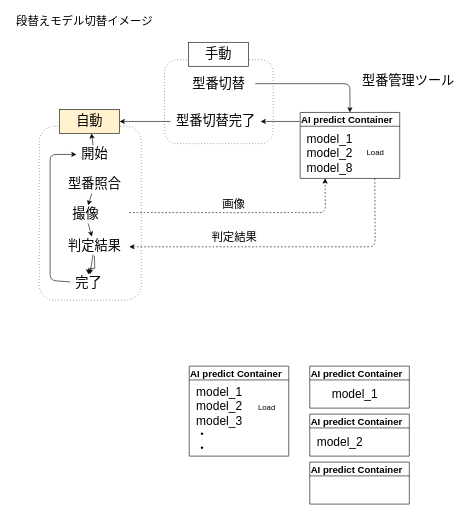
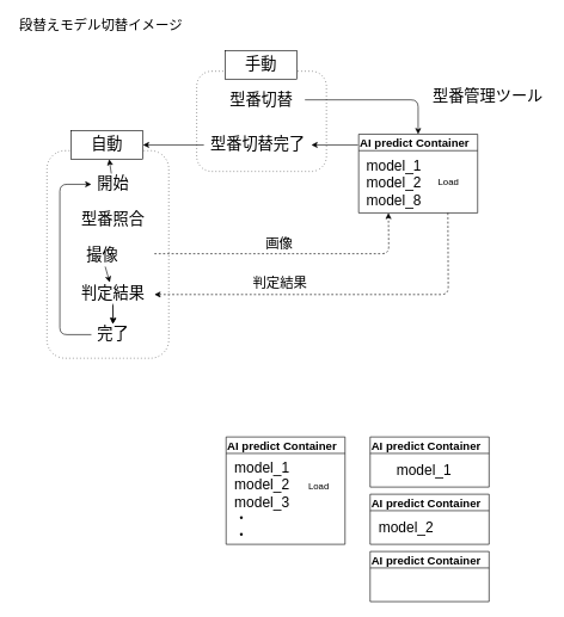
  <mxCell id="0" />
  <mxCell id="1" parent="0" />
  <mxCell id="2" value="" style="rounded=1;whiteSpace=wrap;html=1;fontSize=20;align=left;dashed=1;dashPattern=1 4;" parent="1" vertex="1"><mxGeometry x="65" y="210" width="170" height="290" as="geometry" /></mxCell>
  <mxCell id="3" value="" style="rounded=1;whiteSpace=wrap;html=1;fontSize=20;align=left;dashed=1;dashPattern=1 4;" parent="1" vertex="1"><mxGeometry x="274" y="99" width="181" height="140" as="geometry" /></mxCell>
  <mxCell id="4" value="手動" style="rounded=0;whiteSpace=wrap;html=1;fontSize=22;" parent="1" vertex="1"><mxGeometry x="314" y="70" width="100" height="40" as="geometry" /></mxCell>
- <mxCell id="5" value="自動" style="rounded=0;whiteSpace=wrap;html=1;fontSize=22;fillColor=#fff2cc;" parent="1" vertex="1"><mxGeometry x="99" y="182" width="100" height="40" as="geometry" /></mxCell>
+ <mxCell id="5" value="自動" style="rounded=0;whiteSpace=wrap;html=1;fontSize=22;" parent="1" vertex="1"><mxGeometry x="99" y="182" width="100" height="40" as="geometry" /></mxCell>
  <mxCell id="6" value="型番切替" style="text;html=1;align=center;verticalAlign=middle;resizable=0;points=[];autosize=1;strokeColor=none;fontSize=22;" parent="1" vertex="1"><mxGeometry x="314" y="124" width="100" height="30" as="geometry" /></mxCell>
  <mxCell id="7" value="開始" style="text;html=1;align=center;verticalAlign=middle;resizable=0;points=[];autosize=1;strokeColor=none;fontSize=22;" parent="1" vertex="1"><mxGeometry x="127" y="242" width="60" height="30" as="geometry" /></mxCell>
  <mxCell id="8" value="型番照合" style="text;html=1;align=center;verticalAlign=middle;resizable=0;points=[];autosize=1;strokeColor=none;fontSize=22;" parent="1" vertex="1"><mxGeometry x="107" y="292" width="100" height="30" as="geometry" /></mxCell>
  <mxCell id="9" value="撮像" style="text;html=1;align=center;verticalAlign=middle;resizable=0;points=[];autosize=1;strokeColor=none;fontSize=22;" parent="1" vertex="1"><mxGeometry x="112" y="342" width="60" height="30" as="geometry" /></mxCell>
- <mxCell id="10" value="完了" style="text;html=1;align=center;verticalAlign=middle;resizable=0;points=[];autosize=1;strokeColor=none;fontSize=22;" parent="1" vertex="1"><mxGeometry x="117" y="457" width="60" height="30" as="geometry" /></mxCell>
+ <mxCell id="10" value="完了" style="text;html=1;align=center;verticalAlign=middle;resizable=0;points=[];autosize=1;strokeColor=none;fontSize=22;" parent="1" vertex="1"><mxGeometry x="127" y="452" width="60" height="30" as="geometry" /></mxCell>
  <mxCell id="11" value="" style="endArrow=classic;html=1;fontSize=22;" parent="1" source="7" target="5" edge="1"><mxGeometry width="50" height="50" relative="1" as="geometry"><mxPoint x="267" y="332" as="sourcePoint" /><mxPoint x="317" y="282" as="targetPoint" /></mxGeometry></mxCell>
- <mxCell id="12" value="" style="endArrow=classic;html=1;fontSize=22;" parent="1" source="8" target="9" edge="1"><mxGeometry width="50" height="50" relative="1" as="geometry"><mxPoint x="167" y="282" as="sourcePoint" /><mxPoint x="167" y="302" as="targetPoint" /></mxGeometry></mxCell>
  <mxCell id="13" value="" style="endArrow=classic;html=1;fontSize=22;" parent="1" source="9" target="17" edge="1"><mxGeometry width="50" height="50" relative="1" as="geometry"><mxPoint x="177" y="292" as="sourcePoint" /><mxPoint x="177" y="312" as="targetPoint" /></mxGeometry></mxCell>
  <mxCell id="14" value="型番切替完了" style="text;html=1;align=center;verticalAlign=middle;resizable=0;points=[];autosize=1;strokeColor=none;fontSize=22;" parent="1" vertex="1"><mxGeometry x="284" y="187" width="150" height="30" as="geometry" /></mxCell>
  <mxCell id="15" value="" style="endArrow=classic;html=1;fontSize=22;entryX=0.5;entryY=0;entryDx=0;entryDy=0;" parent="1" target="19" edge="1"><mxGeometry width="50" height="50" relative="1" as="geometry"><mxPoint x="425" y="139" as="sourcePoint" /><mxPoint x="498" y="139" as="targetPoint" /><Array as="points"><mxPoint x="583" y="139" /></Array></mxGeometry></mxCell>
  <mxCell id="16" value="" style="edgeStyle=orthogonalEdgeStyle;rounded=0;orthogonalLoop=1;jettySize=auto;html=1;fontSize=16;" parent="1" target="10" edge="1"><mxGeometry relative="1" as="geometry"><mxPoint x="157" y="426" as="sourcePoint" /></mxGeometry></mxCell>
  <mxCell id="17" value="判定結果" style="text;html=1;align=center;verticalAlign=middle;resizable=0;points=[];autosize=1;strokeColor=none;fontSize=22;" parent="1" vertex="1"><mxGeometry x="107" y="394" width="100" height="30" as="geometry" /></mxCell>
  <mxCell id="18" value="" style="endArrow=classic;html=1;fontSize=22;" parent="1" source="17" target="10" edge="1"><mxGeometry width="50" height="50" relative="1" as="geometry"><mxPoint x="167" y="382" as="sourcePoint" /><mxPoint x="167" y="407" as="targetPoint" /></mxGeometry></mxCell>
  <mxCell id="19" value="AI predict Container" style="swimlane;fontSize=16;align=left;" parent="1" vertex="1"><mxGeometry x="500" y="187" width="166" height="110" as="geometry"><mxRectangle x="451" y="273" width="190" height="23" as="alternateBounds" /></mxGeometry></mxCell>
  <mxCell id="20" value="model_1&lt;br style=&quot;font-size: 20px;&quot;&gt;model_2&lt;br style=&quot;font-size: 20px;&quot;&gt;model_8" style="text;html=1;align=left;verticalAlign=middle;resizable=0;points=[];autosize=1;strokeColor=none;fontSize=20;" parent="19" vertex="1"><mxGeometry x="9" y="27" width="90" height="80" as="geometry" /></mxCell>
  <mxCell id="21" value="Load" style="text;html=1;align=center;verticalAlign=middle;resizable=0;points=[];autosize=1;strokeColor=none;fontSize=13;" parent="19" vertex="1"><mxGeometry x="105" y="57" width="40" height="20" as="geometry" /></mxCell>
  <mxCell id="22" value="" style="endArrow=classic;html=1;fontSize=22;" parent="1" target="14" edge="1"><mxGeometry width="50" height="50" relative="1" as="geometry"><mxPoint x="499" y="202" as="sourcePoint" /><mxPoint x="508" y="149" as="targetPoint" /></mxGeometry></mxCell>
  <mxCell id="23" value="" style="endArrow=classic;html=1;fontSize=22;" parent="1" source="14" target="5" edge="1"><mxGeometry width="50" height="50" relative="1" as="geometry"><mxPoint x="509" y="212" as="sourcePoint" /><mxPoint x="444" y="212" as="targetPoint" /></mxGeometry></mxCell>
  <mxCell id="24" value="" style="endArrow=classic;html=1;fontSize=22;dashed=1;exitX=0.75;exitY=1;exitDx=0;exitDy=0;" parent="1" source="19" edge="1"><mxGeometry width="50" height="50" relative="1" as="geometry"><mxPoint x="384" y="344" as="sourcePoint" /><mxPoint x="215" y="411" as="targetPoint" /><Array as="points"><mxPoint x="625" y="411" /></Array></mxGeometry></mxCell>
  <mxCell id="25" value="画像" style="text;html=1;align=center;verticalAlign=middle;resizable=0;points=[];autosize=1;strokeColor=none;fontSize=19;" parent="1" vertex="1"><mxGeometry x="364" y="326" width="50" height="30" as="geometry" /></mxCell>
  <mxCell id="26" value="" style="endArrow=classic;html=1;fontSize=22;dashed=1;entryX=0.25;entryY=1;entryDx=0;entryDy=0;" parent="1" target="19" edge="1"><mxGeometry width="50" height="50" relative="1" as="geometry"><mxPoint x="215" y="354" as="sourcePoint" /><mxPoint x="499" y="274" as="targetPoint" /><Array as="points"><mxPoint x="349" y="354" /><mxPoint x="542" y="354" /></Array></mxGeometry></mxCell>
  <mxCell id="27" value="判定結果" style="text;html=1;align=center;verticalAlign=middle;resizable=0;points=[];autosize=1;strokeColor=none;fontSize=19;" parent="1" vertex="1"><mxGeometry x="345" y="380" width="90" height="30" as="geometry" /></mxCell>
  <mxCell id="28" value="段替えモデル切替イメージ" style="text;html=1;align=center;verticalAlign=middle;resizable=0;points=[];autosize=1;strokeColor=none;fontSize=19;" parent="1" vertex="1"><mxGeometry x="20" y="20" width="240" height="30" as="geometry" /></mxCell>
  <mxCell id="29" value="型番管理ツール" style="text;html=1;align=center;verticalAlign=middle;resizable=0;points=[];autosize=1;strokeColor=none;fontSize=22;" parent="1" vertex="1"><mxGeometry x="595" y="120" width="170" height="30" as="geometry" /></mxCell>
  <mxCell id="30" value="" style="endArrow=classic;html=1;" parent="1" source="10" target="7" edge="1"><mxGeometry width="50" height="50" relative="1" as="geometry"><mxPoint x="83" y="463" as="sourcePoint" /><mxPoint x="63" y="277" as="targetPoint" /><Array as="points"><mxPoint x="83" y="467" /><mxPoint x="83" y="257" /></Array></mxGeometry></mxCell>
  <mxCell id="31" value="AI predict Container" style="swimlane;fontSize=16;align=left;" parent="1" vertex="1"><mxGeometry x="315" y="610" width="166" height="150" as="geometry"><mxRectangle x="451" y="273" width="190" height="23" as="alternateBounds" /></mxGeometry></mxCell>
  <mxCell id="32" value="model_1&lt;br style=&quot;font-size: 20px&quot;&gt;model_2&lt;br style=&quot;font-size: 20px&quot;&gt;model_3&lt;br&gt;・&lt;br&gt;・" style="text;html=1;align=left;verticalAlign=middle;resizable=0;points=[];autosize=1;strokeColor=none;fontSize=20;" parent="31" vertex="1"><mxGeometry x="10" y="25" width="90" height="130" as="geometry" /></mxCell>
  <mxCell id="33" value="Load" style="text;html=1;align=center;verticalAlign=middle;resizable=0;points=[];autosize=1;strokeColor=none;fontSize=13;" parent="31" vertex="1"><mxGeometry x="109" y="58" width="40" height="20" as="geometry" /></mxCell>
  <mxCell id="34" value="AI predict Container" style="swimlane;fontSize=16;align=left;" parent="1" vertex="1"><mxGeometry x="516" y="690" width="166" height="70" as="geometry"><mxRectangle x="451" y="273" width="190" height="23" as="alternateBounds" /></mxGeometry></mxCell>
  <mxCell id="35" value="model_2" style="text;html=1;align=left;verticalAlign=middle;resizable=0;points=[];autosize=1;strokeColor=none;fontSize=20;" parent="34" vertex="1"><mxGeometry x="10" y="30" width="90" height="30" as="geometry" /></mxCell>
  <mxCell id="36" value="AI predict Container" style="swimlane;fontSize=16;align=left;" parent="1" vertex="1"><mxGeometry x="516" y="610" width="166" height="70" as="geometry"><mxRectangle x="451" y="273" width="190" height="23" as="alternateBounds" /></mxGeometry></mxCell>
  <mxCell id="37" value="model_1" style="text;html=1;align=left;verticalAlign=middle;resizable=0;points=[];autosize=1;strokeColor=none;fontSize=20;" parent="36" vertex="1"><mxGeometry x="35" y="30" width="90" height="30" as="geometry" /></mxCell>
  <mxCell id="38" value="AI predict Container" style="swimlane;fontSize=16;align=left;" parent="1" vertex="1"><mxGeometry x="516" y="770" width="166" height="70" as="geometry"><mxRectangle x="451" y="273" width="190" height="23" as="alternateBounds" /></mxGeometry></mxCell>
